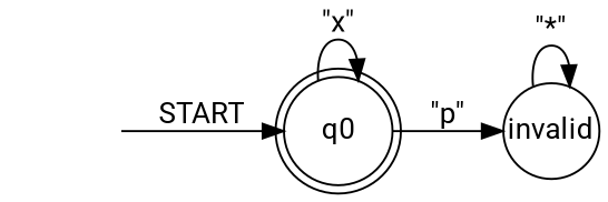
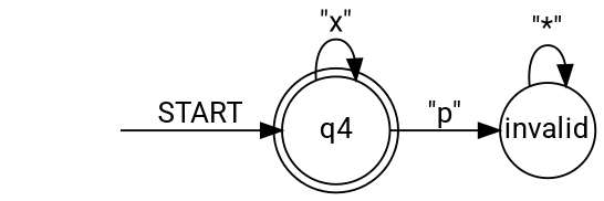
  digraph {
    rankdir=LR
    fontname=Roboto
    node [margin=0 fontname=Roboto]
    edge [fontname=Roboto]
-   q0 [shape=doublecircle]
+   q0 [shape=doublecircle label=q4]
    invalid [shape=circle]
    start0 [shape=none style=invis margin=""]
    q0 -> q0 [label="\"x\""]
    q0 -> invalid [label="\"p\""]
    invalid -> invalid [label="\"*\""]
    start0 -> q0 [label=START]
  }
